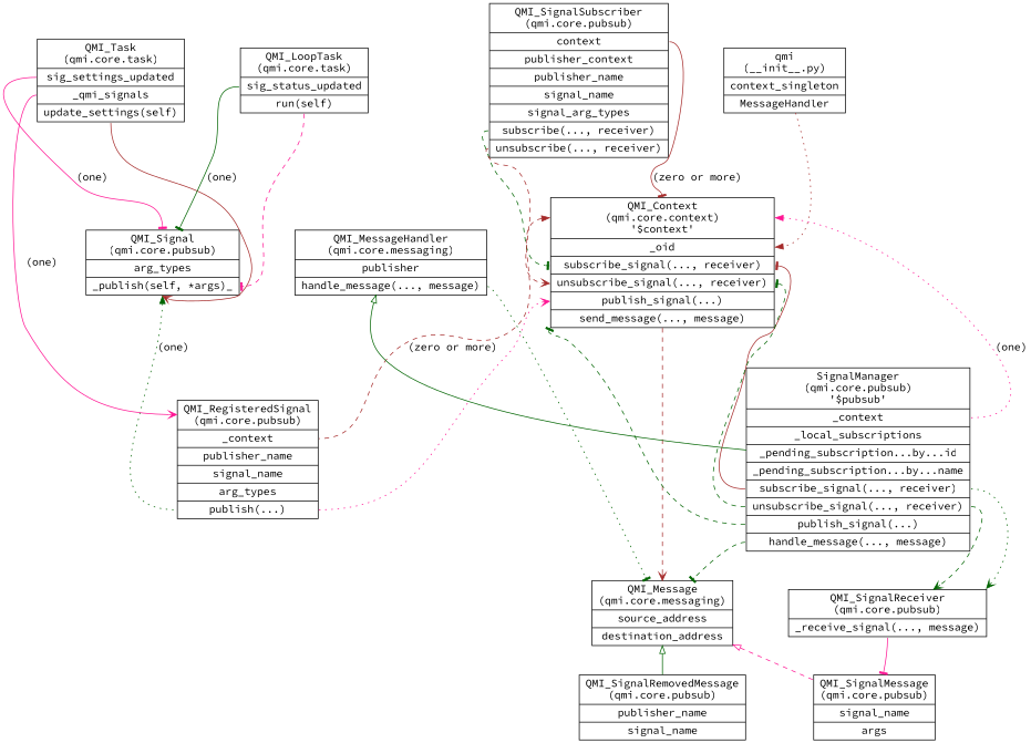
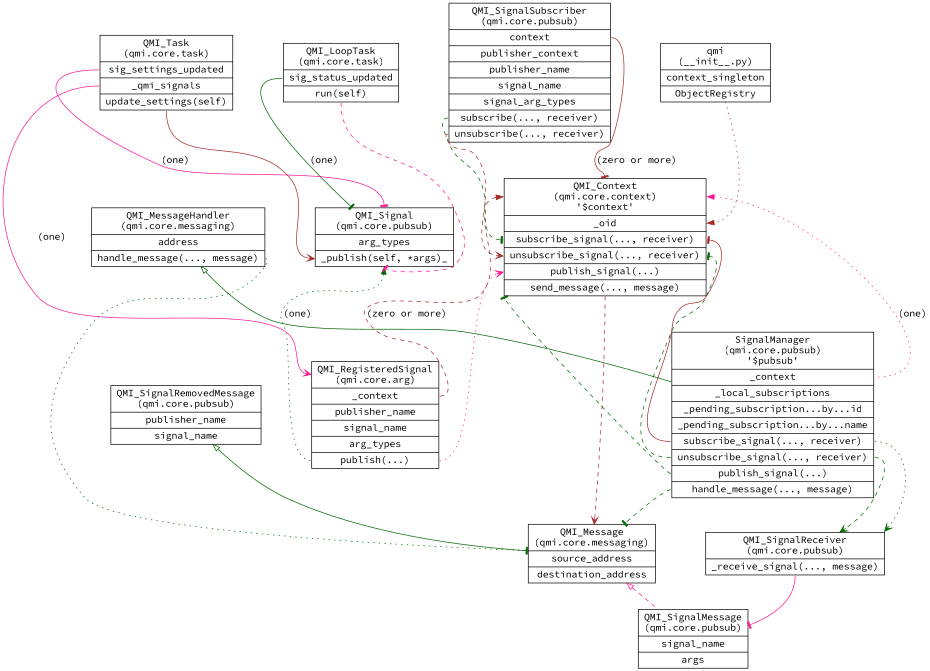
  digraph {
    fontname="Source Code Pro"
    nodesep=1.0
    node [fontname="Source Code Pro" shape=record]
    edge [arrowhead=tee color=darkgreen fontname="Source Code Pro" style=dashed]
-   n1 [label="{ qmi\n(__init__.py) | <ctx_singleton> context_singleton | MessageHandler }"]
+   n1 [label="{ qmi\n(__init__.py) | <ctx_singleton> context_singleton | ObjectRegistry }"]
    n2 [label="{ <ctx_top> QMI_Context\n(qmi.core.context)\n'$context' | <oid> _oid | <sub_ctx> subscribe_signal(..., receiver) | <unsub_ctx> unsubscribe_signal(..., receiver) | <pub_ctx> publish_signal(...) | <send_message> send_message(..., message) }"]
    n3 [label="{ QMI_Message\n(qmi.core.messaging) | <sour_addr> source_address | <dest_addr> destination_address }"]
-   n4 [label="{ <regsig_top> QMI_RegisteredSignal\n(qmi.core.pubsub) | <regsig_ctx> _context | publisher_name | signal_name | arg_types | <pub_reg> publish(...) }"]
+   n4 [label="{ <regsig_top> QMI_RegisteredSignal\n(qmi.core.arg) | <regsig_ctx> _context | publisher_name | signal_name | arg_types | <pub_reg> publish(...) }"]
    n5 [label="{ SignalManager\n(qmi.core.pubsub)\n'$pubsub' | <sigman_ctx> _context | <local_subs> _local_subscriptions | <pending_subs_id> _pending_subscription...by...id | <pending_subs_name> _pending_subscription...by...name | <sub_sig> subscribe_signal(..., receiver) | <unsub_sig> unsubscribe_signal(..., receiver) | <pub_sig> publish_signal(...) | <handle_sig> handle_message(..., message) }"]
    n6 [label="{ QMI_SignalMessage\n(qmi.core.pubsub) | signal_name | args }"]
    n7 [label="{ QMI_SignalRemovedMessage\n(qmi.core.pubsub) | publisher_name | signal_name }"]
    n8 [label="{ QMI_SignalReceiver\n(qmi.core.pubsub) | <recv_sig> _receive_signal(..., message) }"]
    n9 [label="{ <sig_top> QMI_Signal\n(qmi.core.pubsub) | arg_types | <sig_pub> _publish(self, *args)_}"]
    n10 [label="{ QMI_SignalSubscriber\n(qmi.core.pubsub) | <sigsub_ctx> context | publisher_context | publisher_name | signal_name | signal_arg_types | <sigsub_sub> subscribe(..., receiver) | <sigsub_unsub> unsubscribe(..., receiver)  }"]
    n11 [label="{ QMI_Task\n(qmi.core.task) | <sig_settings_updated> sig_settings_updated | <qmi_signals> _qmi_signals | <update_settings> update_settings(self) }"]
    n12 [label="{ QMI_LoopTask\n(qmi.core.task) | <sig_status_updated> sig_status_updated | <run_looptask> run(self) }"]
-   n13 [label="{ QMI_MessageHandler\n(qmi.core.messaging) | <msghanlderaddr> publisher | <msg_handler_handle_msg> handle_message(..., message) }"]
+   n13 [label="{ QMI_MessageHandler\n(qmi.core.messaging) | <msghanlderaddr> address | <msg_handler_handle_msg> handle_message(..., message) }"]
    n1 -> n2 [arrowhead=normal color=brown headport=oid style=dotted tailport=object_registry]
    n2 -> n3 [arrowhead=vee color=brown tailport="send_message:s"]
    n2 -> n4 [color=brown dir=back headport=regsig_ctx label="(zero or more)" tailport=ctx_top arrowhead=""]
    n2 -> n5 [color=deeppink dir=back headport=sigman_ctx label="(one)" style=dotted tailport=ctx_top arrowhead=""]
    n3 -> n6 [arrowtail=onormal color=deeppink dir=back arrowhead=""]
-   n3 -> n7 [arrowtail=onormal dir=back style=solid arrowhead=""]
+   n7 -> n3 [arrowtail=onormal dir=back style=solid arrowhead=""]
    n4 -> n2 [arrowhead=vee color=deeppink headport=pub_ctx style=dotted tailport=pub_reg]
    n5 -> n2 [headport="send_message:sw" tailport="pub_sig:w"]
    n5 -> n2 [color=brown headport="sub_ctx:e" style=solid tailport="sub_sig:w"]
    n5 -> n2 [headport="unsub_ctx:e" tailport="unsub_sig:w"]
    n5 -> n3 [tailport=handle_sig]
    n5 -> n8 [arrowhead=vee headport=ne style=dotted tailport="sub_sig:e"]
    n5 -> n8 [arrowhead=vee tailport="unsub_sig:e"]
    n8 -> n6 [color=deeppink style=solid tailport=recv_sig]
    n9 -> n4 [dir=back headport=pub_reg label="(one)" style=dotted tailport="sig_pub:s" arrowhead=""]
    n10 -> n2 [color=brown headport=ctx_top label="(zero or more)" style=solid tailport="sigsub_ctx:e"]
    n10 -> n2 [headport="sub_ctx:w" tailport="sigsub_sub:w"]
    n10 -> n2 [arrowhead=vee color=brown headport="unsub_ctx:w" tailport="sigsub_unsub:w"]
    n11 -> n4 [arrowhead=vee color=deeppink headport=regsig_top label="(one)" style=solid tailport="qmi_signals:w"]
    n11 -> n9 [color=deeppink headport=n label="(one)" style=solid tailport="sig_settings_updated:w"]
    n11 -> n9 [arrowhead=vee color=brown headport=sig_pub style=solid tailport="update_settings:s"]
    n12 -> n9 [label="(one)" style=solid tailport=sig_status_updated]
    n12 -> n9 [color=deeppink headport=sig_pub tailport="run_looptask:s"]
    n13 -> n3 [style=dotted tailport="msg_handler_handle_msg:e"]
    n13 -> n5 [arrowtail=onormal dir=back style=solid arrowhead=""]
  }
